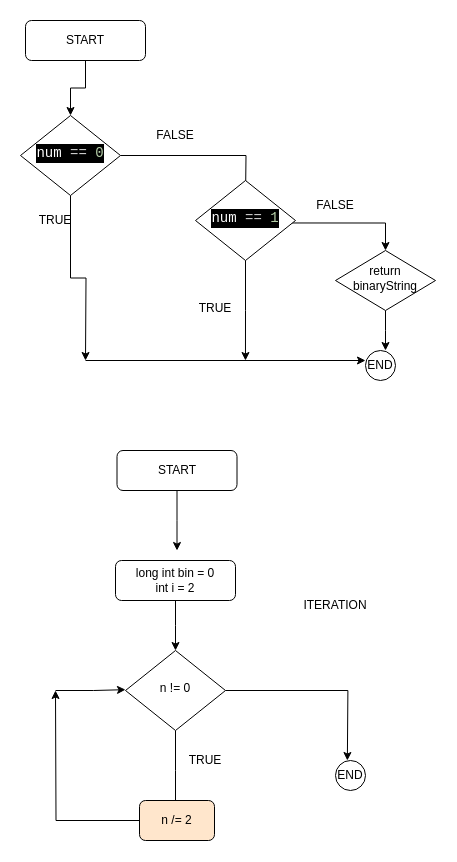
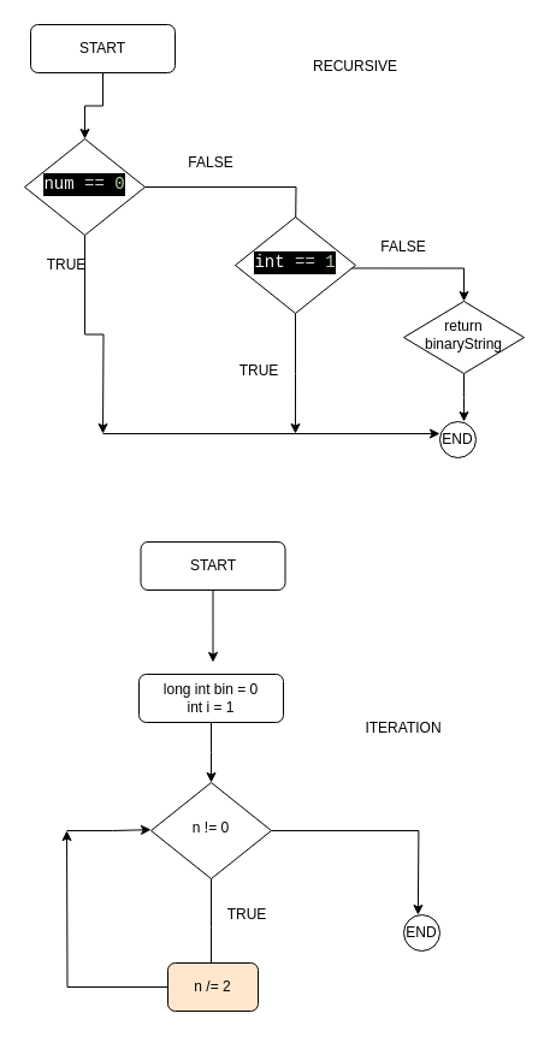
  <mxCell id="0" />
  <mxCell id="1" parent="0" />
  <mxCell id="2" style="edgeStyle=orthogonalEdgeStyle;rounded=0;orthogonalLoop=1;jettySize=auto;html=1;entryX=0.5;entryY=0;entryDx=0;entryDy=0;" edge="1" parent="1" source="3" target="6"><mxGeometry relative="1" as="geometry" /></mxCell>
  <mxCell id="3" value="START" style="rounded=1;whiteSpace=wrap;html=1;fontSize=12;glass=0;strokeWidth=1;shadow=0;" parent="1" vertex="1"><mxGeometry x="25" y="20" width="120" height="40" as="geometry" /></mxCell>
  <mxCell id="4" style="edgeStyle=orthogonalEdgeStyle;rounded=0;orthogonalLoop=1;jettySize=auto;html=1;" edge="1" parent="1" source="6"><mxGeometry relative="1" as="geometry"><mxPoint x="245" y="200" as="targetPoint" /></mxGeometry></mxCell>
  <mxCell id="5" style="edgeStyle=orthogonalEdgeStyle;rounded=0;orthogonalLoop=1;jettySize=auto;html=1;" edge="1" parent="1" source="6"><mxGeometry relative="1" as="geometry"><mxPoint x="85" y="360" as="targetPoint" /></mxGeometry></mxCell>
  <mxCell id="6" value="&lt;div style=&quot;color: rgb(255, 255, 255); background-color: rgb(0, 0, 0); font-family: Consolas, &amp;quot;Courier New&amp;quot;, monospace; font-size: 14px; line-height: 19px; white-space: pre;&quot;&gt;num &lt;span style=&quot;color: #d4d4d4;&quot;&gt;==&lt;/span&gt; &lt;span style=&quot;color: #b5cea8;&quot;&gt;0&lt;/span&gt;&lt;/div&gt;" style="rhombus;whiteSpace=wrap;html=1;shadow=0;fontFamily=Helvetica;fontSize=12;align=center;strokeWidth=1;spacing=6;spacingTop=-4;" parent="1" vertex="1"><mxGeometry x="20" y="115" width="100" height="80" as="geometry" /></mxCell>
  <mxCell id="7" value="FALSE" style="text;strokeColor=none;align=center;fillColor=none;html=1;verticalAlign=middle;whiteSpace=wrap;rounded=0;" vertex="1" parent="1"><mxGeometry x="145" y="120" width="60" height="30" as="geometry" /></mxCell>
  <mxCell id="8" value="TRUE" style="text;strokeColor=none;align=center;fillColor=none;html=1;verticalAlign=middle;whiteSpace=wrap;rounded=0;" vertex="1" parent="1"><mxGeometry x="25" y="205" width="60" height="30" as="geometry" /></mxCell>
  <mxCell id="9" style="edgeStyle=orthogonalEdgeStyle;rounded=0;orthogonalLoop=1;jettySize=auto;html=1;entryX=0.5;entryY=0;entryDx=0;entryDy=0;" edge="1" parent="1" target="15"><mxGeometry relative="1" as="geometry"><mxPoint x="389.95" y="250" as="targetPoint" /><mxPoint x="245.004" y="222.457" as="sourcePoint" /><Array as="points"><mxPoint x="385" y="222" /></Array></mxGeometry></mxCell>
- <mxCell id="10" value="&lt;div style=&quot;color: rgb(255, 255, 255); background-color: rgb(0, 0, 0); font-family: Consolas, &amp;quot;Courier New&amp;quot;, monospace; font-size: 14px; line-height: 19px; white-space: pre;&quot;&gt;num &lt;span style=&quot;color: #d4d4d4;&quot;&gt;==&lt;/span&gt; &lt;span style=&quot;color: #b5cea8;&quot;&gt;1&lt;/span&gt;&lt;/div&gt;" style="rhombus;whiteSpace=wrap;html=1;shadow=0;fontFamily=Helvetica;fontSize=12;align=center;strokeWidth=1;spacing=6;spacingTop=-4;" vertex="1" parent="1"><mxGeometry x="195" y="180" width="100" height="80" as="geometry" /></mxCell>
+ <mxCell id="10" value="&lt;div style=&quot;color: rgb(255, 255, 255); background-color: rgb(0, 0, 0); font-family: Consolas, &amp;quot;Courier New&amp;quot;, monospace; font-size: 14px; line-height: 19px; white-space: pre;&quot;&gt;int &lt;span style=&quot;color: #d4d4d4;&quot;&gt;==&lt;/span&gt; &lt;span style=&quot;color: #b5cea8;&quot;&gt;1&lt;/span&gt;&lt;/div&gt;" style="rhombus;whiteSpace=wrap;html=1;shadow=0;fontFamily=Helvetica;fontSize=12;align=center;strokeWidth=1;spacing=6;spacingTop=-4;" vertex="1" parent="1"><mxGeometry x="195" y="180" width="100" height="80" as="geometry" /></mxCell>
  <mxCell id="11" style="edgeStyle=orthogonalEdgeStyle;rounded=0;orthogonalLoop=1;jettySize=auto;html=1;exitX=0.5;exitY=1;exitDx=0;exitDy=0;" edge="1" parent="1" source="10"><mxGeometry relative="1" as="geometry"><mxPoint x="244.97" y="360" as="targetPoint" /><mxPoint x="244.54" y="280" as="sourcePoint" /></mxGeometry></mxCell>
  <mxCell id="12" value="TRUE" style="text;strokeColor=none;align=center;fillColor=none;html=1;verticalAlign=middle;whiteSpace=wrap;rounded=0;" vertex="1" parent="1"><mxGeometry x="185" y="280" width="60" height="55" as="geometry" /></mxCell>
  <mxCell id="13" style="edgeStyle=orthogonalEdgeStyle;rounded=0;orthogonalLoop=1;jettySize=auto;html=1;" edge="1" parent="1"><mxGeometry relative="1" as="geometry"><mxPoint x="365" y="360" as="targetPoint" /><mxPoint x="85" y="360" as="sourcePoint" /></mxGeometry></mxCell>
  <mxCell id="14" style="edgeStyle=orthogonalEdgeStyle;rounded=0;orthogonalLoop=1;jettySize=auto;html=1;" edge="1" parent="1" source="15"><mxGeometry relative="1" as="geometry"><mxPoint x="385" y="350" as="targetPoint" /></mxGeometry></mxCell>
  <mxCell id="15" value="return binaryString" style="rhombus;whiteSpace=wrap;html=1;shadow=0;fontFamily=Helvetica;fontSize=12;align=center;strokeWidth=1;spacing=6;spacingTop=-4;" vertex="1" parent="1"><mxGeometry x="335" y="250" width="100" height="60" as="geometry" /></mxCell>
  <mxCell id="16" value="END" style="ellipse;whiteSpace=wrap;html=1;aspect=fixed;" vertex="1" parent="1"><mxGeometry x="365" y="350" width="30" height="30" as="geometry" /></mxCell>
  <mxCell id="17" value="FALSE" style="text;strokeColor=none;align=center;fillColor=none;html=1;verticalAlign=middle;whiteSpace=wrap;rounded=0;" vertex="1" parent="1"><mxGeometry x="305" y="190" width="60" height="30" as="geometry" /></mxCell>
+ <mxCell id="18" value="RECURSIVE" style="text;strokeColor=none;align=center;fillColor=none;html=1;verticalAlign=middle;whiteSpace=wrap;rounded=0;" vertex="1" parent="1"><mxGeometry x="215" y="40" width="160" height="30" as="geometry" /></mxCell>
  <mxCell id="19" style="edgeStyle=orthogonalEdgeStyle;rounded=0;orthogonalLoop=1;jettySize=auto;html=1;" edge="1" parent="1" source="20"><mxGeometry relative="1" as="geometry"><mxPoint x="175" y="650" as="targetPoint" /></mxGeometry></mxCell>
- <mxCell id="20" value="long int bin = 0&lt;br&gt;int i = 2" style="rounded=1;whiteSpace=wrap;html=1;fontSize=12;glass=0;strokeWidth=1;shadow=0;" vertex="1" parent="1"><mxGeometry x="115" y="560" width="120" height="40" as="geometry" /></mxCell>
+ <mxCell id="20" value="long int bin = 0&lt;br&gt;int i = 1" style="rounded=1;whiteSpace=wrap;html=1;fontSize=12;glass=0;strokeWidth=1;shadow=0;" vertex="1" parent="1"><mxGeometry x="115" y="560" width="120" height="40" as="geometry" /></mxCell>
  <mxCell id="21" value="ITERATION" style="text;strokeColor=none;align=center;fillColor=none;html=1;verticalAlign=middle;whiteSpace=wrap;rounded=0;" vertex="1" parent="1"><mxGeometry x="255" y="590" width="160" height="30" as="geometry" /></mxCell>
  <mxCell id="22" style="edgeStyle=orthogonalEdgeStyle;rounded=0;orthogonalLoop=1;jettySize=auto;html=1;" edge="1" parent="1" source="24"><mxGeometry relative="1" as="geometry"><mxPoint x="346.866" y="760" as="targetPoint" /></mxGeometry></mxCell>
  <mxCell id="23" style="edgeStyle=orthogonalEdgeStyle;rounded=0;orthogonalLoop=1;jettySize=auto;html=1;" edge="1" parent="1" source="24"><mxGeometry relative="1" as="geometry"><mxPoint x="175" y="810" as="targetPoint" /></mxGeometry></mxCell>
  <mxCell id="24" value="n != 0" style="rhombus;whiteSpace=wrap;html=1;shadow=0;fontFamily=Helvetica;fontSize=12;align=center;strokeWidth=1;spacing=6;spacingTop=-4;" vertex="1" parent="1"><mxGeometry x="125" y="650" width="100" height="80" as="geometry" /></mxCell>
  <mxCell id="25" value="TRUE" style="text;strokeColor=none;align=center;fillColor=none;html=1;verticalAlign=middle;whiteSpace=wrap;rounded=0;" vertex="1" parent="1"><mxGeometry x="175" y="745" width="60" height="30" as="geometry" /></mxCell>
  <mxCell id="26" style="edgeStyle=orthogonalEdgeStyle;rounded=0;orthogonalLoop=1;jettySize=auto;html=1;" edge="1" parent="1" source="27"><mxGeometry relative="1" as="geometry"><mxPoint x="55" y="690" as="targetPoint" /></mxGeometry></mxCell>
  <mxCell id="27" value="n /= 2" style="rounded=1;whiteSpace=wrap;html=1;fontSize=12;glass=0;strokeWidth=1;shadow=0;fillColor=#ffe6cc;" vertex="1" parent="1"><mxGeometry x="139" y="800" width="75" height="40" as="geometry" /></mxCell>
  <mxCell id="28" style="edgeStyle=orthogonalEdgeStyle;rounded=0;orthogonalLoop=1;jettySize=auto;html=1;" edge="1" parent="1"><mxGeometry relative="1" as="geometry"><mxPoint x="125" y="689.17" as="targetPoint" /><mxPoint x="55" y="690" as="sourcePoint" /><Array as="points"><mxPoint x="93" y="689.17" /></Array></mxGeometry></mxCell>
  <mxCell id="29" style="edgeStyle=orthogonalEdgeStyle;rounded=0;orthogonalLoop=1;jettySize=auto;html=1;" edge="1" parent="1" source="30"><mxGeometry relative="1" as="geometry"><mxPoint x="176.5" y="550" as="targetPoint" /></mxGeometry></mxCell>
  <mxCell id="30" value="START" style="rounded=1;whiteSpace=wrap;html=1;fontSize=12;glass=0;strokeWidth=1;shadow=0;" vertex="1" parent="1"><mxGeometry x="116.5" y="450" width="120" height="40" as="geometry" /></mxCell>
  <mxCell id="31" value="END" style="ellipse;whiteSpace=wrap;html=1;aspect=fixed;" vertex="1" parent="1"><mxGeometry x="335" y="760" width="30" height="30" as="geometry" /></mxCell>
